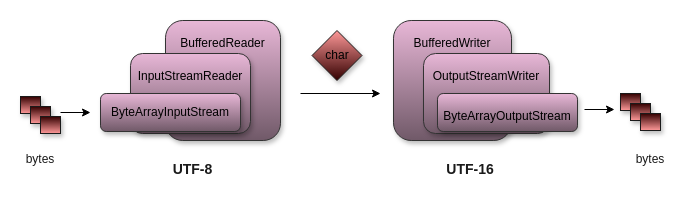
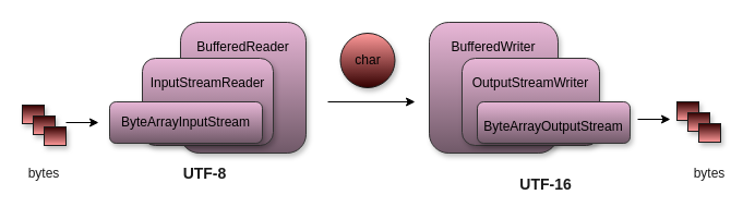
  <mxCell id="0" />
  <mxCell id="1" parent="0" />
  <mxCell id="2" value="&lt;p style=&quot;line-height: 80%&quot;&gt;BufferedReader&lt;br&gt;&lt;/p&gt;" style="rounded=1;whiteSpace=wrap;html=1;fillColor=#E8B7D7;shadow=1;gradientColor=#705968;gradientDirection=south;verticalAlign=top;fontColor=#000000;strokeColor=#333333;" vertex="1" parent="1"><mxGeometry x="165" y="20" width="115" height="120" as="geometry" /></mxCell>
  <mxCell id="3" value="&lt;p style=&quot;line-height: 80%&quot;&gt;InputStreamReader&lt;br&gt;&lt;/p&gt;" style="rounded=1;whiteSpace=wrap;html=1;fillColor=#E8B7D7;shadow=1;gradientColor=#705968;gradientDirection=south;verticalAlign=top;fontColor=#000000;strokeColor=#333333;" vertex="1" parent="1"><mxGeometry x="130" y="53" width="120" height="80" as="geometry" /></mxCell>
  <mxCell id="4" value="&lt;p style=&quot;line-height: 80%&quot;&gt;&lt;font color=&quot;#000000&quot;&gt;ByteArrayInputStream&lt;/font&gt;&lt;br&gt;&lt;/p&gt;" style="rounded=1;whiteSpace=wrap;html=1;fillColor=#E8B7D7;shadow=1;gradientColor=#705968;gradientDirection=south;verticalAlign=middle;fontColor=#FFFFFF;strokeColor=#333333;" vertex="1" parent="1"><mxGeometry x="100" y="93" width="140" height="38" as="geometry" /></mxCell>
  <mxCell id="5" value="&lt;p style=&quot;text-align: left ; line-height: 80%&quot;&gt;BufferedWriter&lt;br&gt;&lt;/p&gt;" style="rounded=1;whiteSpace=wrap;html=1;fillColor=#E8B7D7;shadow=1;gradientColor=#705968;gradientDirection=south;verticalAlign=top;align=center;fontColor=#000000;strokeColor=#333333;" vertex="1" parent="1"><mxGeometry x="393" y="20" width="118" height="120" as="geometry" /></mxCell>
  <mxCell id="6" value="&lt;p style=&quot;line-height: 80%&quot;&gt;OutputStreamWriter&lt;br&gt;&lt;/p&gt;" style="rounded=1;whiteSpace=wrap;html=1;fillColor=#E8B7D7;shadow=1;gradientColor=#705968;gradientDirection=south;verticalAlign=top;fontColor=#000000;strokeColor=#333333;" vertex="1" parent="1"><mxGeometry x="423" y="53" width="126" height="80" as="geometry" /></mxCell>
  <mxCell id="7" value="&lt;p style=&quot;line-height: 80%&quot;&gt;ByteArrayOutputStream&lt;br&gt;&lt;/p&gt;" style="rounded=1;whiteSpace=wrap;html=1;fillColor=#E8B7D7;shadow=1;gradientColor=#705968;gradientDirection=south;verticalAlign=top;fontColor=#000000;strokeColor=#333333;" vertex="1" parent="1"><mxGeometry x="437" y="93" width="140" height="38" as="geometry" /></mxCell>
- <mxCell id="8" value="char" style="rhombus;whiteSpace=wrap;html=1;aspect=fixed;shadow=1;fillColor=#330000;gradientColor=#FF9999;align=center;gradientDirection=north;strokeColor=#1A1A1A;" vertex="1" parent="1"><mxGeometry x="311.5" y="30" width="50" height="50" as="geometry" /></mxCell>
+ <mxCell id="8" value="char" style="ellipse;whiteSpace=wrap;html=1;aspect=fixed;shadow=1;fillColor=#330000;gradientColor=#FF9999;align=center;gradientDirection=north;strokeColor=#1A1A1A;" vertex="1" parent="1"><mxGeometry x="311.5" y="30" width="50" height="50" as="geometry" /></mxCell>
  <mxCell id="9" value="" style="endArrow=classic;html=1;" edge="1" parent="1"><mxGeometry width="50" height="50" relative="1" as="geometry"><mxPoint x="300" y="93" as="sourcePoint" /><mxPoint x="380" y="93" as="targetPoint" /></mxGeometry></mxCell>
  <mxCell id="10" value="" style="group" vertex="1" connectable="0" parent="1"><mxGeometry x="20" y="96" width="70" height="37" as="geometry" /></mxCell>
  <mxCell id="11" value="" style="endArrow=classic;html=1;" edge="1" parent="10"><mxGeometry width="50" height="50" relative="1" as="geometry"><mxPoint x="40" y="16" as="sourcePoint" /><mxPoint x="70" y="16" as="targetPoint" /></mxGeometry></mxCell>
  <mxCell id="12" value="" style="group" vertex="1" connectable="0" parent="10"><mxGeometry width="40" height="37" as="geometry" /></mxCell>
  <mxCell id="13" value="" style="rounded=0;whiteSpace=wrap;html=1;shadow=1;strokeColor=#1A1A1A;fillColor=#330000;gradientColor=#FF9999;align=center;" vertex="1" parent="12"><mxGeometry width="20" height="17" as="geometry" /></mxCell>
  <mxCell id="14" value="" style="rounded=0;whiteSpace=wrap;html=1;shadow=1;strokeColor=#1A1A1A;fillColor=#330000;gradientColor=#FF9999;align=center;" vertex="1" parent="12"><mxGeometry x="10" y="10" width="20" height="17" as="geometry" /></mxCell>
  <mxCell id="15" value="" style="rounded=0;whiteSpace=wrap;html=1;shadow=1;strokeColor=#1A1A1A;fillColor=#330000;gradientColor=#FF9999;align=center;" vertex="1" parent="12"><mxGeometry x="20" y="20" width="20" height="17" as="geometry" /></mxCell>
  <mxCell id="16" value="" style="endArrow=classic;html=1;" edge="1" parent="1"><mxGeometry width="50" height="50" relative="1" as="geometry"><mxPoint x="584" y="109" as="sourcePoint" /><mxPoint x="614" y="109" as="targetPoint" /></mxGeometry></mxCell>
  <mxCell id="17" value="" style="group" vertex="1" connectable="0" parent="1"><mxGeometry x="620" y="93" width="40" height="37" as="geometry" /></mxCell>
  <mxCell id="18" value="" style="rounded=0;whiteSpace=wrap;html=1;shadow=1;strokeColor=#1A1A1A;fillColor=#330000;gradientColor=#FF9999;align=center;" vertex="1" parent="17"><mxGeometry width="20" height="17" as="geometry" /></mxCell>
  <mxCell id="19" value="" style="rounded=0;whiteSpace=wrap;html=1;shadow=1;strokeColor=#1A1A1A;fillColor=#330000;gradientColor=#FF9999;align=center;" vertex="1" parent="17"><mxGeometry x="10" y="10" width="20" height="17" as="geometry" /></mxCell>
  <mxCell id="20" value="" style="rounded=0;whiteSpace=wrap;html=1;shadow=1;strokeColor=#1A1A1A;fillColor=#330000;gradientColor=#FF9999;align=center;" vertex="1" parent="17"><mxGeometry x="20" y="20" width="20" height="17" as="geometry" /></mxCell>
- <mxCell id="21" value="UTF-8" style="text;html=1;strokeColor=none;fillColor=none;align=center;verticalAlign=middle;whiteSpace=wrap;rounded=0;shadow=1;fontColor=#1A1A1A;fontStyle=1;fontSize=14;" vertex="1" parent="1"><mxGeometry x="165" y="159" width="55" height="20" as="geometry" /></mxCell>
- <mxCell id="22" value="UTF-16" style="text;html=1;strokeColor=none;fillColor=none;align=center;verticalAlign=middle;whiteSpace=wrap;rounded=0;shadow=1;fontColor=#1A1A1A;fontSize=14;fontStyle=1;" vertex="1" parent="1"><mxGeometry x="440" y="159" width="60" height="20" as="geometry" /></mxCell>
+ <mxCell id="21" value="UTF-8" style="text;html=1;strokeColor=none;fillColor=none;align=center;verticalAlign=middle;whiteSpace=wrap;rounded=0;shadow=1;fontColor=#1A1A1A;fontStyle=1;fontSize=14;" vertex="1" parent="1"><mxGeometry x="160" y="149" width="55" height="20" as="geometry" /></mxCell>
+ <mxCell id="22" value="UTF-16" style="text;html=1;strokeColor=none;fillColor=none;align=center;verticalAlign=middle;whiteSpace=wrap;rounded=0;shadow=1;fontColor=#1A1A1A;fontSize=14;fontStyle=1;" vertex="1" parent="1"><mxGeometry x="470" y="159" width="60" height="20" as="geometry" /></mxCell>
  <mxCell id="23" value="bytes" style="text;html=1;strokeColor=none;fillColor=none;align=center;verticalAlign=middle;whiteSpace=wrap;rounded=0;shadow=1;fontColor=#1A1A1A;" vertex="1" parent="1"><mxGeometry x="20" y="149" width="40" height="20" as="geometry" /></mxCell>
  <mxCell id="24" value="bytes" style="text;html=1;strokeColor=none;fillColor=none;align=center;verticalAlign=middle;whiteSpace=wrap;rounded=0;shadow=1;fontColor=#1A1A1A;" vertex="1" parent="1"><mxGeometry x="630" y="149" width="40" height="20" as="geometry" /></mxCell>
